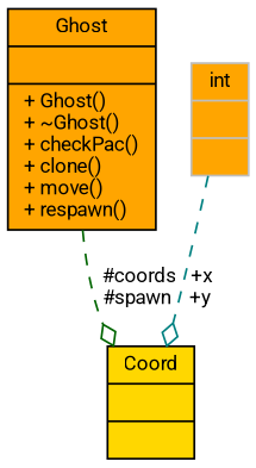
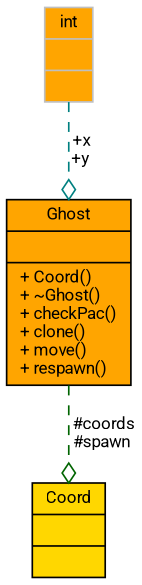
  digraph {
    fontname=Roboto
    node [color=black fillcolor=orange fontname=Roboto fontsize=10 shape=record style=filled]
    edge [arrowhead=odiamond fontname=Roboto fontsize=10 labelfontname=Helvetica labelfontsize=10 style=dashed]
-   n1 [fontcolor=black height=0.2 label="{Ghost\n||+ Ghost()\l+ ~Ghost()\l+ checkPac()\l+ clone()\l+ move()\l+ respawn()\l}" width=0.4]
+   n1 [fontcolor=black height=0.2 label="{Ghost\n||+ Coord()\l+ ~Ghost()\l+ checkPac()\l+ clone()\l+ move()\l+ respawn()\l}" width=0.4]
    n2 [fillcolor=gold height=0.2 label="{Coord\n||}" width=0.4]
    n3 [color=grey75 height=0.2 label="{int\n||}" width=0.4]
    n1 -> n2 [color=darkgreen label=" #coords\n#spawn"]
-   n3 -> n2 [color=teal label=" +x\n+y"]
+   n3 -> n1 [color=teal label=" +x\n+y"]
  }
